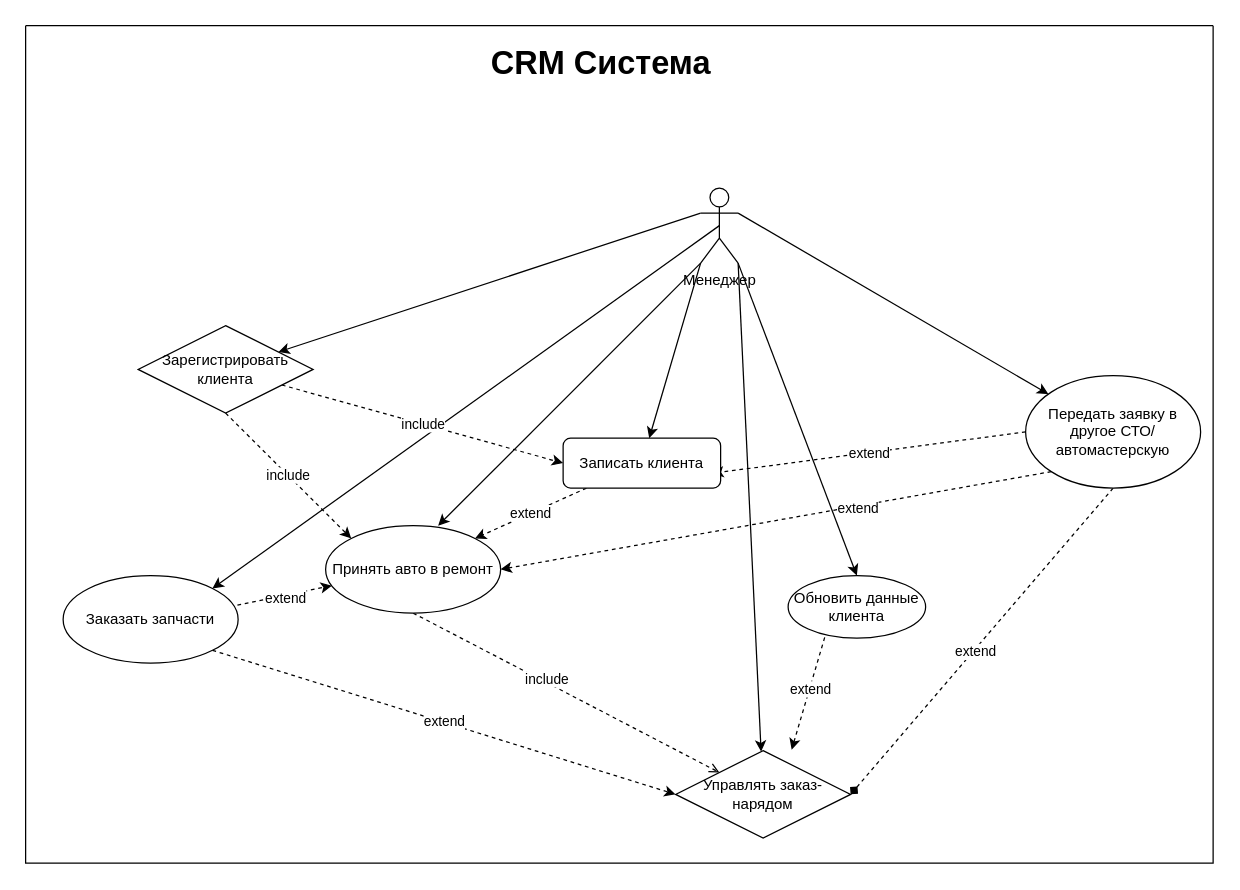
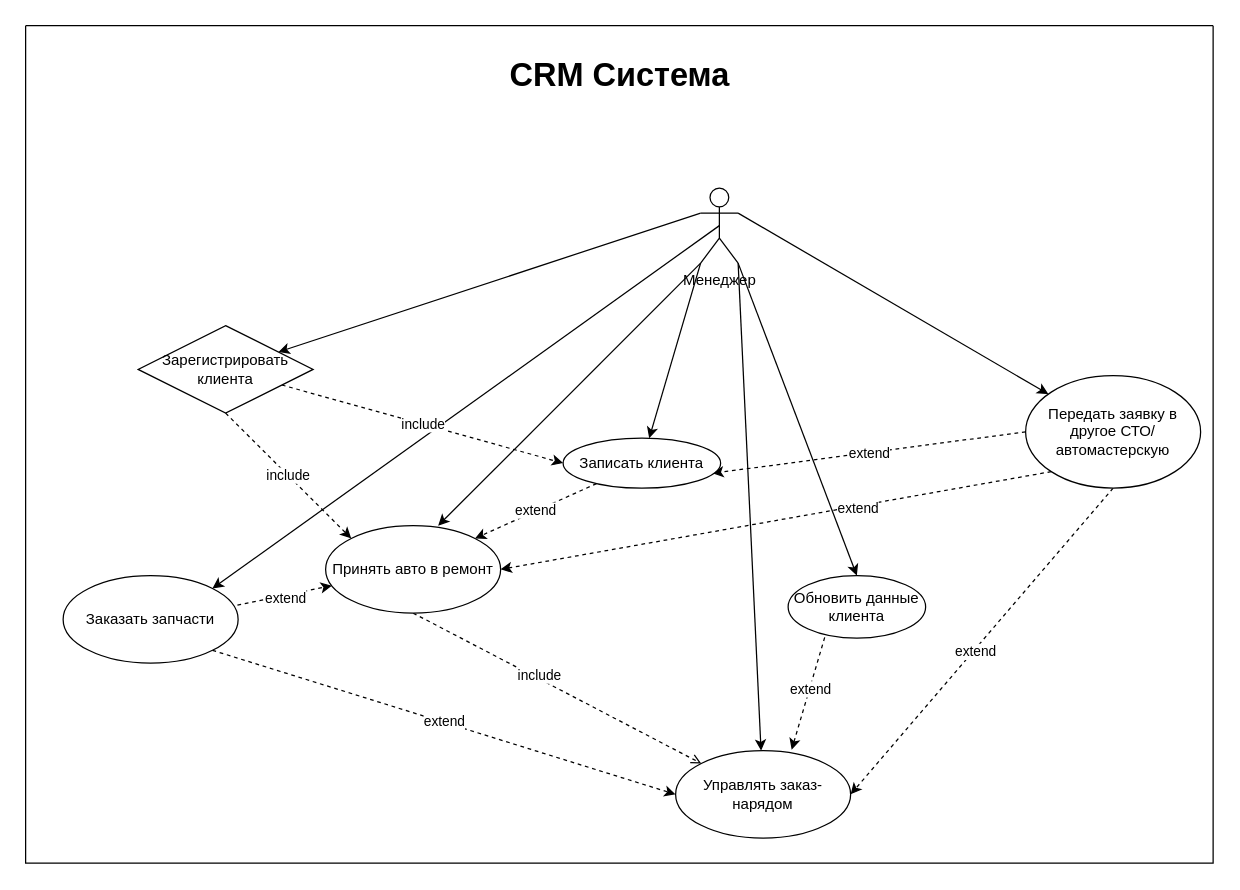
  <mxCell id="0" />
  <mxCell id="1" parent="0" />
  <mxCell id="2" value="" style="swimlane;startSize=0;fillColor=#FFFFFF;" parent="1" vertex="1"><mxGeometry x="20" y="20" width="950" height="670" as="geometry" /></mxCell>
  <mxCell id="3" style="rounded=0;orthogonalLoop=1;jettySize=auto;html=1;exitX=0;exitY=0.333;exitDx=0;exitDy=0;exitPerimeter=0;" parent="2" source="10" target="12" edge="1"><mxGeometry relative="1" as="geometry" /></mxCell>
  <mxCell id="4" style="rounded=0;orthogonalLoop=1;jettySize=auto;html=1;exitX=0;exitY=1;exitDx=0;exitDy=0;exitPerimeter=0;" parent="2" source="10" target="23" edge="1"><mxGeometry relative="1" as="geometry" /></mxCell>
  <mxCell id="5" style="rounded=0;orthogonalLoop=1;jettySize=auto;html=1;exitX=1;exitY=1;exitDx=0;exitDy=0;exitPerimeter=0;" parent="2" source="10" target="19" edge="1"><mxGeometry relative="1" as="geometry" /></mxCell>
  <mxCell id="6" style="rounded=0;orthogonalLoop=1;jettySize=auto;html=1;entryX=0.5;entryY=0;entryDx=0;entryDy=0;exitX=1;exitY=1;exitDx=0;exitDy=0;exitPerimeter=0;" parent="2" source="10" target="13" edge="1"><mxGeometry relative="1" as="geometry" /></mxCell>
  <mxCell id="7" style="rounded=0;orthogonalLoop=1;jettySize=auto;html=1;exitX=1;exitY=0.333;exitDx=0;exitDy=0;exitPerimeter=0;" parent="2" source="10" target="20" edge="1"><mxGeometry relative="1" as="geometry"><mxPoint x="570" y="70" as="sourcePoint" /></mxGeometry></mxCell>
  <mxCell id="8" style="rounded=0;orthogonalLoop=1;jettySize=auto;html=1;entryX=1;entryY=0;entryDx=0;entryDy=0;exitX=0.5;exitY=0.5;exitDx=0;exitDy=0;exitPerimeter=0;" parent="2" source="10" target="31" edge="1"><mxGeometry relative="1" as="geometry"><mxPoint x="110" y="250" as="sourcePoint" /></mxGeometry></mxCell>
  <mxCell id="9" style="rounded=0;orthogonalLoop=1;jettySize=auto;html=1;entryX=0.643;entryY=0;entryDx=0;entryDy=0;entryPerimeter=0;exitX=0;exitY=1;exitDx=0;exitDy=0;exitPerimeter=0;" parent="2" source="10" target="30" edge="1"><mxGeometry relative="1" as="geometry" /></mxCell>
  <mxCell id="10" value="Менеджер" style="shape=umlActor;verticalLabelPosition=bottom;verticalAlign=top;html=1;outlineConnect=0;" parent="2" vertex="1"><mxGeometry x="540" y="130" width="30" height="60" as="geometry" /></mxCell>
  <mxCell id="11" value="include" style="rounded=0;orthogonalLoop=1;jettySize=auto;html=1;entryX=0;entryY=0.5;entryDx=0;entryDy=0;dashed=1;" parent="2" source="12" target="23" edge="1"><mxGeometry relative="1" as="geometry" /></mxCell>
  <mxCell id="12" value="Зарегистрировать клиента" style="rhombus;whiteSpace=wrap;html=1;" parent="2" vertex="1"><mxGeometry x="90" y="240" width="140" height="70" as="geometry" /></mxCell>
  <mxCell id="13" value="Обновить данные клиента" style="ellipse;whiteSpace=wrap;html=1;" parent="2" vertex="1"><mxGeometry x="610" y="440" width="110" height="50" as="geometry" /></mxCell>
  <mxCell id="14" style="rounded=0;orthogonalLoop=1;jettySize=auto;html=1;dashed=1;entryX=0.663;entryY=-0.011;entryDx=0;entryDy=0;entryPerimeter=0;exitX=0.266;exitY=0.989;exitDx=0;exitDy=0;exitPerimeter=0;" parent="2" source="13" target="19" edge="1"><mxGeometry relative="1" as="geometry" /></mxCell>
  <mxCell id="15" value="extend" style="edgeLabel;html=1;align=center;verticalAlign=middle;resizable=0;points=[];" parent="14" vertex="1" connectable="0"><mxGeometry x="-0.086" y="-1" relative="1" as="geometry"><mxPoint x="1" as="offset" /></mxGeometry></mxCell>
  <mxCell id="16" value="extend" style="rounded=0;orthogonalLoop=1;jettySize=auto;html=1;entryX=0;entryY=0.5;entryDx=0;entryDy=0;dashed=1;exitX=1;exitY=1;exitDx=0;exitDy=0;" parent="2" source="31" target="19" edge="1"><mxGeometry relative="1" as="geometry" /></mxCell>
- <mxCell id="17" style="rounded=0;orthogonalLoop=1;jettySize=auto;html=1;entryX=1;entryY=0.5;entryDx=0;entryDy=0;dashed=1;exitX=0.5;exitY=1;exitDx=0;exitDy=0;endArrow=diamond;" parent="2" source="20" target="19" edge="1"><mxGeometry relative="1" as="geometry" /></mxCell>
+ <mxCell id="17" style="rounded=0;orthogonalLoop=1;jettySize=auto;html=1;entryX=1;entryY=0.5;entryDx=0;entryDy=0;dashed=1;exitX=0.5;exitY=1;exitDx=0;exitDy=0;" parent="2" source="20" target="19" edge="1"><mxGeometry relative="1" as="geometry" /></mxCell>
  <mxCell id="18" value="extend" style="edgeLabel;html=1;align=center;verticalAlign=middle;resizable=0;points=[];" parent="17" vertex="1" connectable="0"><mxGeometry x="0.059" y="1" relative="1" as="geometry"><mxPoint as="offset" /></mxGeometry></mxCell>
- <mxCell id="19" value="Управлять заказ-нарядом" style="rhombus;whiteSpace=wrap;html=1;" parent="2" vertex="1"><mxGeometry x="520" y="580" width="140" height="70" as="geometry" /></mxCell>
+ <mxCell id="19" value="Управлять заказ-нарядом" style="ellipse;whiteSpace=wrap;html=1;" parent="2" vertex="1"><mxGeometry x="520" y="580" width="140" height="70" as="geometry" /></mxCell>
  <mxCell id="20" value="Передать заявку в другое СТО/автомастерскую" style="ellipse;whiteSpace=wrap;html=1;" parent="2" vertex="1"><mxGeometry x="800" y="280" width="140" height="90" as="geometry" /></mxCell>
  <mxCell id="21" value="extend" style="rounded=0;orthogonalLoop=1;jettySize=auto;html=1;entryX=1;entryY=0;entryDx=0;entryDy=0;dashed=1;" parent="2" source="23" target="30" edge="1"><mxGeometry relative="1" as="geometry" /></mxCell>
  <mxCell id="22" value="extend" style="rounded=0;orthogonalLoop=1;jettySize=auto;html=1;entryX=0.948;entryY=0.703;entryDx=0;entryDy=0;dashed=1;exitX=0;exitY=0.5;exitDx=0;exitDy=0;entryPerimeter=0;" parent="2" source="20" target="23" edge="1"><mxGeometry relative="1" as="geometry" /></mxCell>
- <mxCell id="23" value="Записать клиента" style="whiteSpace=wrap;html=1;rounded=1;" parent="2" vertex="1"><mxGeometry x="430" y="330" width="126" height="40" as="geometry" /></mxCell>
+ <mxCell id="23" value="Записать клиента" style="ellipse;whiteSpace=wrap;html=1;" parent="2" vertex="1"><mxGeometry x="430" y="330" width="126" height="40" as="geometry" /></mxCell>
  <mxCell id="24" style="rounded=0;orthogonalLoop=1;jettySize=auto;html=1;dashed=1;exitX=0.996;exitY=0.338;exitDx=0;exitDy=0;exitPerimeter=0;" parent="2" source="31" target="30" edge="1"><mxGeometry relative="1" as="geometry" /></mxCell>
  <mxCell id="25" value="extend" style="edgeLabel;html=1;align=center;verticalAlign=middle;resizable=0;points=[];" parent="24" vertex="1" connectable="0"><mxGeometry x="-0.014" y="-2" relative="1" as="geometry"><mxPoint as="offset" /></mxGeometry></mxCell>
  <mxCell id="26" style="rounded=0;orthogonalLoop=1;jettySize=auto;html=1;entryX=0;entryY=0;entryDx=0;entryDy=0;exitX=0.5;exitY=1;exitDx=0;exitDy=0;dashed=1;endArrow=open;" parent="2" source="30" target="19" edge="1"><mxGeometry relative="1" as="geometry" /></mxCell>
  <mxCell id="27" value="include" style="edgeLabel;html=1;align=center;verticalAlign=middle;resizable=0;points=[];" parent="26" vertex="1" connectable="0"><mxGeometry x="-0.147" y="2" relative="1" as="geometry"><mxPoint x="1" as="offset" /></mxGeometry></mxCell>
  <mxCell id="28" style="rounded=0;orthogonalLoop=1;jettySize=auto;html=1;dashed=1;entryX=1;entryY=0.5;entryDx=0;entryDy=0;exitX=0;exitY=1;exitDx=0;exitDy=0;" parent="2" source="20" target="30" edge="1"><mxGeometry relative="1" as="geometry" /></mxCell>
  <mxCell id="29" value="extend" style="edgeLabel;html=1;align=center;verticalAlign=middle;resizable=0;points=[];" parent="28" vertex="1" connectable="0"><mxGeometry x="-0.292" y="1" relative="1" as="geometry"><mxPoint as="offset" /></mxGeometry></mxCell>
  <mxCell id="30" value="Принять авто в ремонт" style="ellipse;whiteSpace=wrap;html=1;" parent="2" vertex="1"><mxGeometry x="240" y="400" width="140" height="70" as="geometry" /></mxCell>
  <mxCell id="31" value="Заказать запчасти" style="ellipse;whiteSpace=wrap;html=1;" parent="2" vertex="1"><mxGeometry x="30" y="440" width="140" height="70" as="geometry" /></mxCell>
  <mxCell id="32" style="edgeStyle=orthogonalEdgeStyle;rounded=0;orthogonalLoop=1;jettySize=auto;html=1;exitX=0.5;exitY=1;exitDx=0;exitDy=0;" parent="2" source="20" target="20" edge="1"><mxGeometry relative="1" as="geometry" /></mxCell>
- <mxCell id="33" value="&lt;b&gt;&lt;font style=&quot;font-size: 26px;&quot;&gt;CRM Система&lt;/font&gt;&lt;/b&gt;" style="text;html=1;align=center;verticalAlign=middle;resizable=0;points=[];autosize=1;strokeColor=none;fillColor=none;" parent="2" vertex="1"><mxGeometry x="360" y="10" width="200" height="40" as="geometry" /></mxCell>
+ <mxCell id="33" value="&lt;b&gt;&lt;font style=&quot;font-size: 26px;&quot;&gt;CRM Система&lt;/font&gt;&lt;/b&gt;" style="text;html=1;align=center;verticalAlign=middle;resizable=0;points=[];autosize=1;strokeColor=none;fillColor=none;" parent="2" vertex="1"><mxGeometry x="375" y="20" width="200" height="40" as="geometry" /></mxCell>
  <mxCell id="34" value="include" style="rounded=0;orthogonalLoop=1;jettySize=auto;html=1;entryX=0;entryY=0;entryDx=0;entryDy=0;dashed=1;exitX=0.5;exitY=1;exitDx=0;exitDy=0;" edge="1" parent="2" source="12" target="30"><mxGeometry relative="1" as="geometry"><mxPoint x="231" y="302" as="sourcePoint" /><mxPoint x="440" y="360" as="targetPoint" /></mxGeometry></mxCell>
